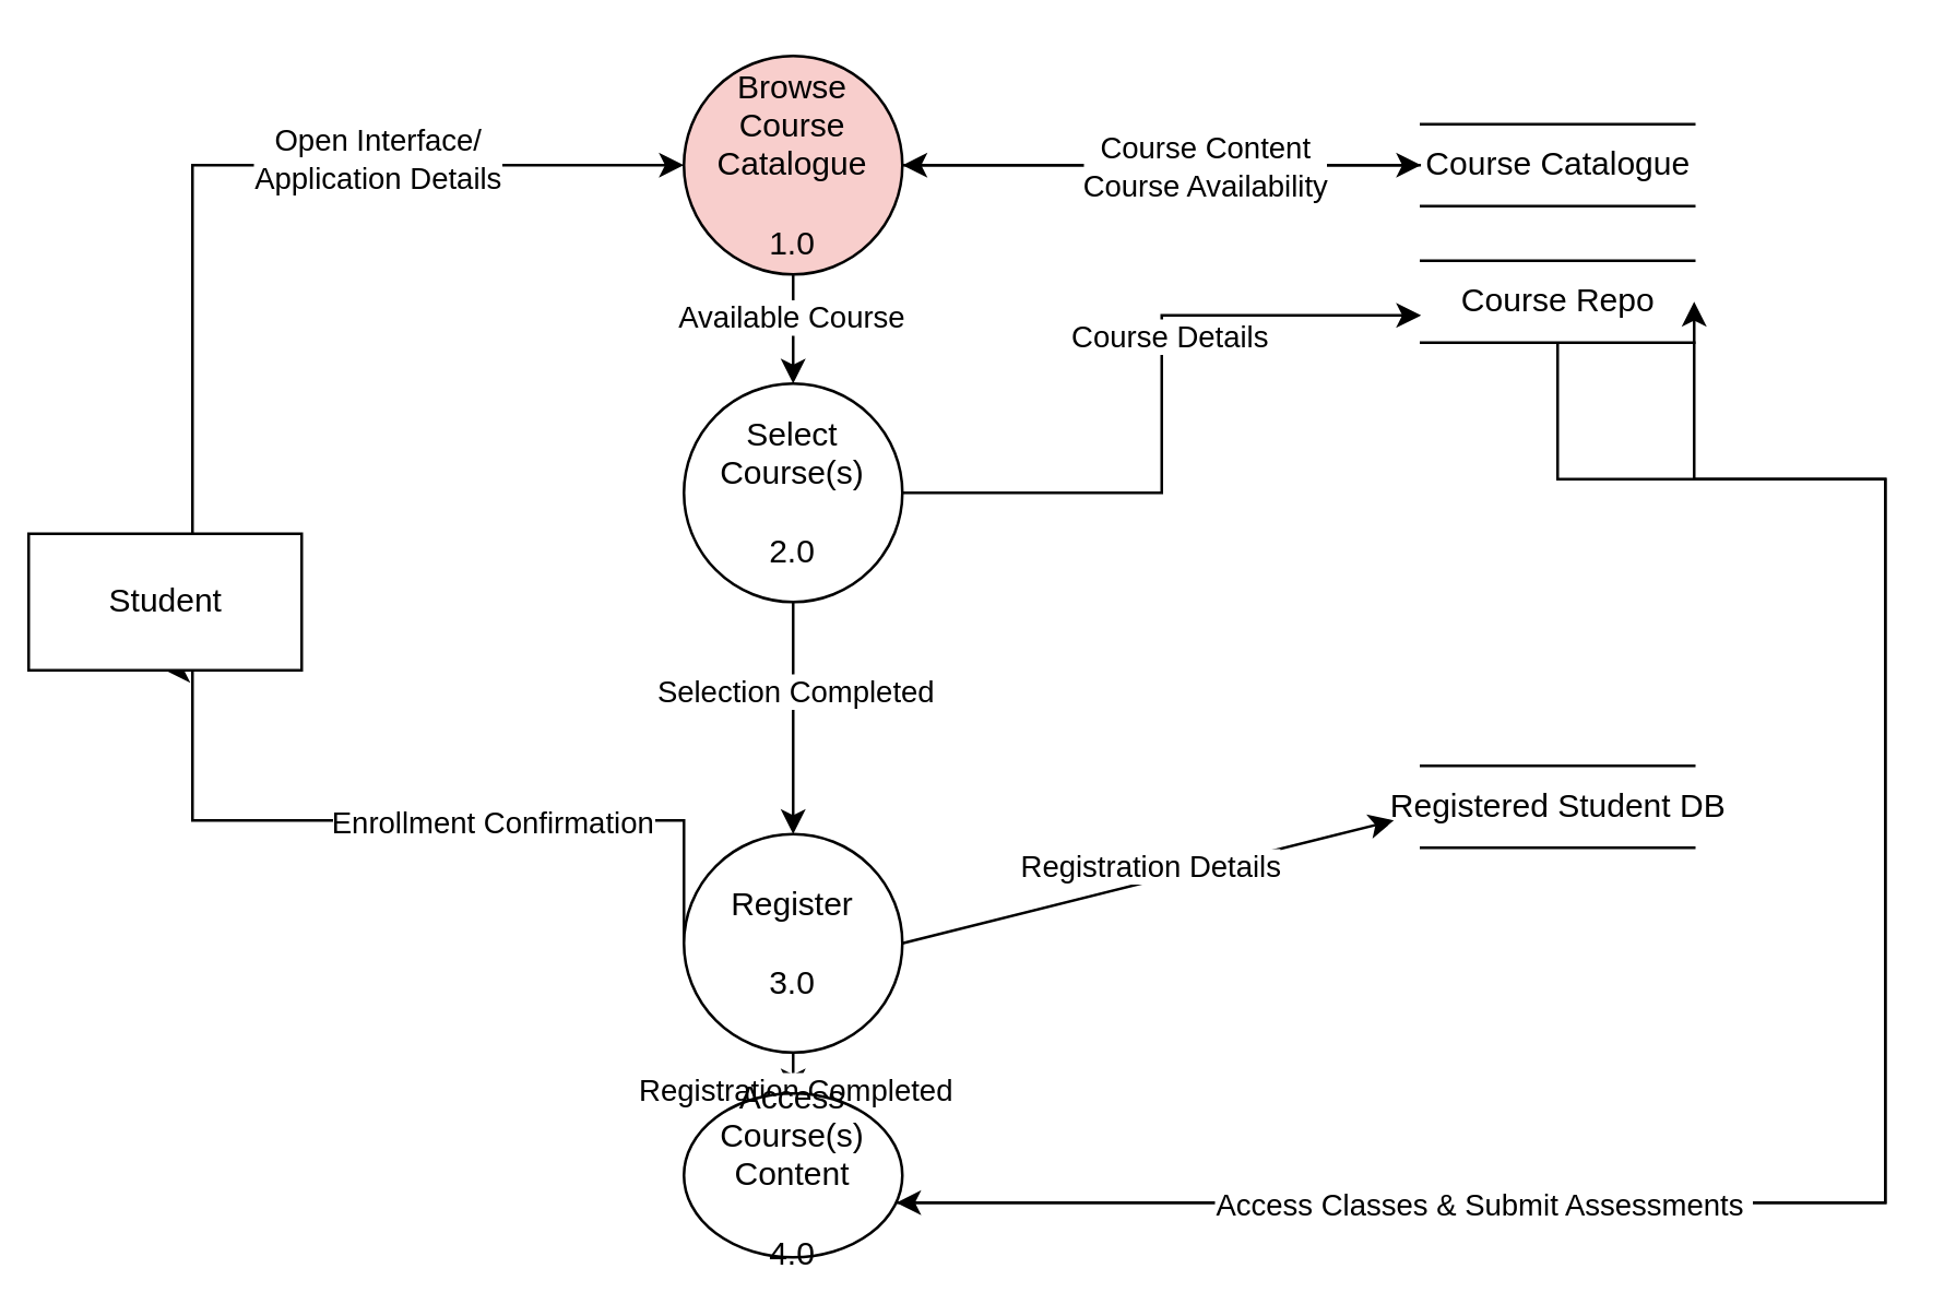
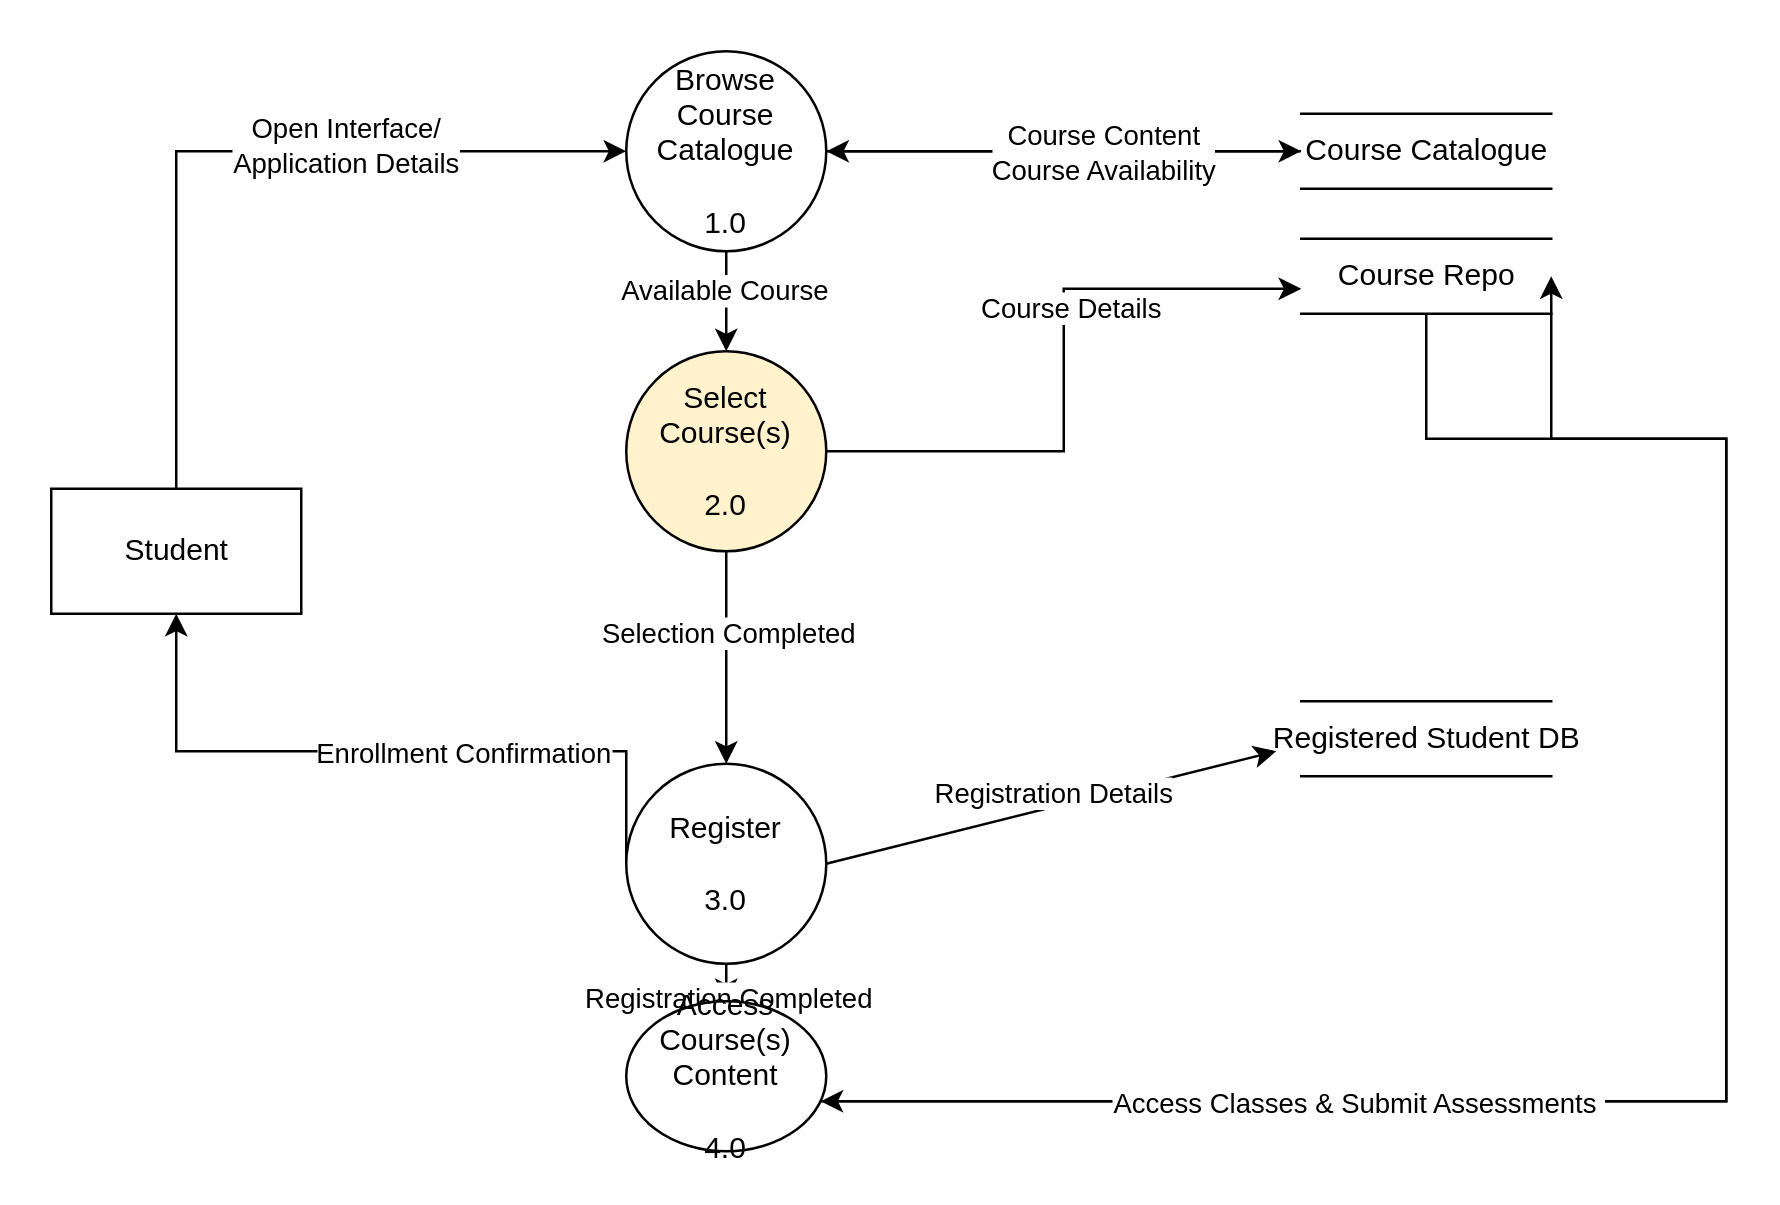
  <mxCell id="0" />
  <mxCell id="1" parent="0" />
  <mxCell id="2" style="edgeStyle=orthogonalEdgeStyle;rounded=0;orthogonalLoop=1;jettySize=auto;html=1;exitX=0.5;exitY=1;exitDx=0;exitDy=0;entryX=0.5;entryY=0;entryDx=0;entryDy=0;" parent="1" source="5" target="10" edge="1"><mxGeometry relative="1" as="geometry" /></mxCell>
  <mxCell id="3" value="Available Course&amp;nbsp;" style="edgeLabel;html=1;align=center;verticalAlign=middle;resizable=0;points=[];" vertex="1" connectable="0" parent="2"><mxGeometry x="-0.25" relative="1" as="geometry"><mxPoint as="offset" /></mxGeometry></mxCell>
  <mxCell id="4" style="edgeStyle=orthogonalEdgeStyle;rounded=0;orthogonalLoop=1;jettySize=auto;html=1;entryX=0;entryY=0.5;entryDx=0;entryDy=0;" parent="1" source="5" target="18" edge="1"><mxGeometry relative="1" as="geometry" /></mxCell>
- <mxCell id="5" value="Browse Course Catalogue&lt;br&gt;&lt;br&gt;1.0" style="ellipse;whiteSpace=wrap;html=1;aspect=fixed;fillColor=#f8cecc;" parent="1" vertex="1"><mxGeometry x="250" y="20" width="80" height="80" as="geometry" /></mxCell>
+ <mxCell id="5" value="Browse Course Catalogue&lt;br&gt;&lt;br&gt;1.0" style="ellipse;whiteSpace=wrap;html=1;aspect=fixed;" parent="1" vertex="1"><mxGeometry x="250" y="20" width="80" height="80" as="geometry" /></mxCell>
  <mxCell id="6" value="" style="edgeStyle=orthogonalEdgeStyle;rounded=0;orthogonalLoop=1;jettySize=auto;html=1;" parent="1" source="10" target="15" edge="1"><mxGeometry relative="1" as="geometry" /></mxCell>
  <mxCell id="7" value="Selection Completed" style="edgeLabel;html=1;align=center;verticalAlign=middle;resizable=0;points=[];" vertex="1" connectable="0" parent="6"><mxGeometry x="-0.25" relative="1" as="geometry"><mxPoint as="offset" /></mxGeometry></mxCell>
  <mxCell id="8" style="edgeStyle=orthogonalEdgeStyle;rounded=0;orthogonalLoop=1;jettySize=auto;html=1;entryX=0;entryY=0.667;entryDx=0;entryDy=0;entryPerimeter=0;" parent="1" source="10" target="20" edge="1"><mxGeometry relative="1" as="geometry"><mxPoint x="510" y="180" as="targetPoint" /></mxGeometry></mxCell>
  <mxCell id="9" value="Course Details" style="edgeLabel;html=1;align=center;verticalAlign=middle;resizable=0;points=[];" vertex="1" connectable="0" parent="8"><mxGeometry x="0.179" y="-2" relative="1" as="geometry"><mxPoint y="-2.01" as="offset" /></mxGeometry></mxCell>
- <mxCell id="10" value="Select Course(s)&lt;br&gt;&lt;br&gt;2.0" style="ellipse;whiteSpace=wrap;html=1;aspect=fixed;" parent="1" vertex="1"><mxGeometry x="250" y="140" width="80" height="80" as="geometry" /></mxCell>
+ <mxCell id="10" value="Select Course(s)&lt;br&gt;&lt;br&gt;2.0" style="ellipse;whiteSpace=wrap;html=1;aspect=fixed;fillColor=#fff2cc;" parent="1" vertex="1"><mxGeometry x="250" y="140" width="80" height="80" as="geometry" /></mxCell>
  <mxCell id="11" style="edgeStyle=orthogonalEdgeStyle;rounded=0;orthogonalLoop=1;jettySize=auto;html=1;entryX=0.5;entryY=1;entryDx=0;entryDy=0;exitX=0;exitY=0.5;exitDx=0;exitDy=0;" parent="1" source="15" target="24" edge="1"><mxGeometry relative="1" as="geometry"><Array as="points"><mxPoint x="70" y="300" /></Array></mxGeometry></mxCell>
  <mxCell id="12" value="Enrollment Confirmation" style="edgeLabel;html=1;align=center;verticalAlign=middle;resizable=0;points=[];" vertex="1" connectable="0" parent="11"><mxGeometry x="-0.079" y="-1" relative="1" as="geometry"><mxPoint x="18.33" y="1" as="offset" /></mxGeometry></mxCell>
  <mxCell id="13" style="edgeStyle=orthogonalEdgeStyle;rounded=0;orthogonalLoop=1;jettySize=auto;html=1;entryX=0.5;entryY=0;entryDx=0;entryDy=0;" parent="1" source="15" target="27" edge="1"><mxGeometry relative="1" as="geometry" /></mxCell>
  <mxCell id="14" value="Registration Completed" style="edgeLabel;html=1;align=center;verticalAlign=middle;resizable=0;points=[];" parent="13" vertex="1" connectable="0"><mxGeometry x="-0.156" relative="1" as="geometry"><mxPoint as="offset" /></mxGeometry></mxCell>
  <mxCell id="15" value="Register&lt;br&gt;&lt;br&gt;3.0" style="ellipse;whiteSpace=wrap;html=1;aspect=fixed;" parent="1" vertex="1"><mxGeometry x="250" y="305" width="80" height="80" as="geometry" /></mxCell>
  <mxCell id="16" style="edgeStyle=orthogonalEdgeStyle;rounded=0;orthogonalLoop=1;jettySize=auto;html=1;entryX=1;entryY=0.5;entryDx=0;entryDy=0;" parent="1" source="18" target="5" edge="1"><mxGeometry relative="1" as="geometry" /></mxCell>
  <mxCell id="17" value="Course Content&lt;br&gt;Course Availability" style="edgeLabel;html=1;align=center;verticalAlign=middle;resizable=0;points=[];" vertex="1" connectable="0" parent="16"><mxGeometry x="0.146" y="-3" relative="1" as="geometry"><mxPoint x="29.17" y="3" as="offset" /></mxGeometry></mxCell>
  <mxCell id="18" value="Course Catalogue" style="html=1;dashed=0;whitespace=wrap;shape=partialRectangle;right=0;left=0;" parent="1" vertex="1"><mxGeometry x="520" y="45" width="100" height="30" as="geometry" /></mxCell>
  <mxCell id="19" style="edgeStyle=orthogonalEdgeStyle;rounded=0;orthogonalLoop=1;jettySize=auto;html=1;" parent="1" source="20" edge="1" target="27"><mxGeometry relative="1" as="geometry"><mxPoint x="330" y="420" as="targetPoint" /><Array as="points"><mxPoint x="690" y="175" /><mxPoint x="690" y="440" /></Array></mxGeometry></mxCell>
  <mxCell id="20" value="Course Repo" style="html=1;dashed=0;whitespace=wrap;shape=partialRectangle;right=0;left=0;" parent="1" vertex="1"><mxGeometry x="520" y="95" width="100" height="30" as="geometry" /></mxCell>
  <mxCell id="21" value="Registered Student DB" style="html=1;dashed=0;whitespace=wrap;shape=partialRectangle;right=0;left=0;" parent="1" vertex="1"><mxGeometry x="520" y="280" width="100" height="30" as="geometry" /></mxCell>
  <mxCell id="22" style="edgeStyle=orthogonalEdgeStyle;rounded=0;orthogonalLoop=1;jettySize=auto;html=1;entryX=0;entryY=0.5;entryDx=0;entryDy=0;" parent="1" source="24" target="5" edge="1"><mxGeometry relative="1" as="geometry"><mxPoint x="160" y="60" as="targetPoint" /><Array as="points"><mxPoint x="70" y="60" /></Array></mxGeometry></mxCell>
  <mxCell id="23" value="Open Interface/&lt;br&gt;Application Details" style="edgeLabel;html=1;align=center;verticalAlign=middle;resizable=0;points=[];" vertex="1" connectable="0" parent="22"><mxGeometry x="0.282" y="3" relative="1" as="geometry"><mxPoint as="offset" /></mxGeometry></mxCell>
- <mxCell id="24" value="Student" style="html=1;dashed=0;whitespace=wrap;" parent="1" vertex="1"><mxGeometry x="10" y="195" width="100" height="50" as="geometry" /></mxCell>
+ <mxCell id="24" value="Student" style="html=1;dashed=0;whitespace=wrap;" parent="1" vertex="1"><mxGeometry x="20" y="195" width="100" height="50" as="geometry" /></mxCell>
  <mxCell id="25" style="edgeStyle=orthogonalEdgeStyle;rounded=0;orthogonalLoop=1;jettySize=auto;html=1;entryX=1;entryY=0.5;entryDx=0;entryDy=0;" parent="1" source="27" target="20" edge="1"><mxGeometry relative="1" as="geometry"><Array as="points"><mxPoint x="690" y="440" /><mxPoint x="690" y="175" /></Array></mxGeometry></mxCell>
  <mxCell id="26" value="Access Classes &amp;amp; Submit Assessments&amp;nbsp;" style="edgeLabel;html=1;align=center;verticalAlign=middle;resizable=0;points=[];" vertex="1" connectable="0" parent="25"><mxGeometry x="-0.439" y="-2" relative="1" as="geometry"><mxPoint x="0.83" y="-2" as="offset" /></mxGeometry></mxCell>
  <mxCell id="27" value="Access Course(s) Content&lt;br&gt;&lt;br&gt;4.0" style="ellipse;whiteSpace=wrap;html=1;aspect=fixed;" parent="1" vertex="1"><mxGeometry x="250" y="400" width="80" height="60" as="geometry" /></mxCell>
  <mxCell id="28" value="" style="endArrow=classic;html=1;exitX=1;exitY=0.5;exitDx=0;exitDy=0;" parent="1" source="15" edge="1"><mxGeometry width="50" height="50" relative="1" as="geometry"><mxPoint x="329.04" y="289.04" as="sourcePoint" /><mxPoint x="510" y="300" as="targetPoint" /></mxGeometry></mxCell>
  <mxCell id="29" value="Registration Details" style="edgeLabel;html=1;align=center;verticalAlign=middle;resizable=0;points=[];" vertex="1" connectable="0" parent="28"><mxGeometry x="0.281" y="1" relative="1" as="geometry"><mxPoint x="-25" y="1" as="offset" /></mxGeometry></mxCell>
